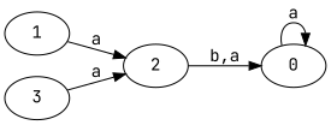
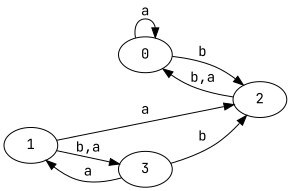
  digraph {
    d2tdocpreamble="\usetikzlibrary{automata}"
    d2tfigpreamble="\tikzstyle{every state}= [ draw=blue!50,very thick,fill=blue!20]  \tikzstyle{auto}= [fill=white]"
    fontname="JetBrains Mono"
    rankdir=LR
    ranksep=0.5
    node [fontname="JetBrains Mono" style=state]
    edge [fontname="JetBrains Mono" lblstyle=auto topath="bend right"]
    n1 [label=0 style="state, initial"]
    n2 [label=2 style="state, accepting"]
    n3 [label=1]
    n4 [label=3]
    n1 -> n1 [label=a topath="loop above"]
+   n1 -> n2 [label=b]
    n2 -> n1 [label="b,a"]
    n3 -> n2 [label=a]
-   n4 -> n2 [label=a]
+   n3 -> n4 [label="b,a"]
+   n4 -> n2 [label=b]
+   n4 -> n3 [label=a]
  }
